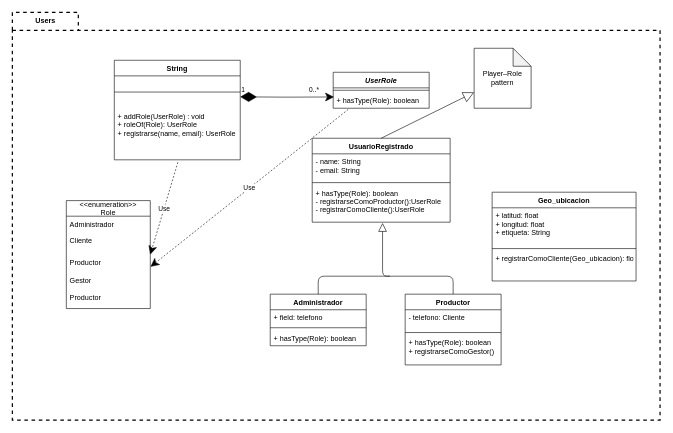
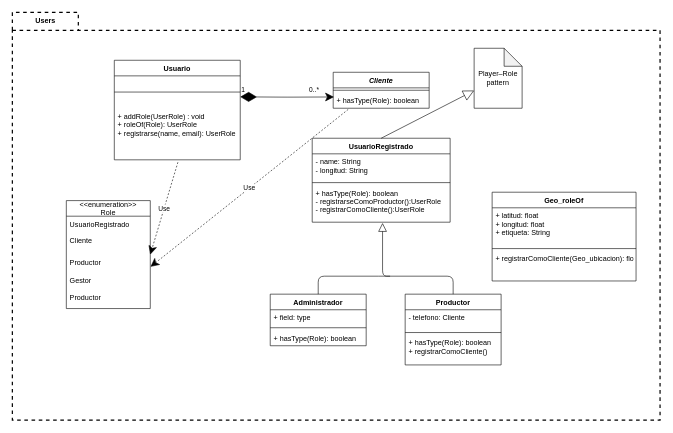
  <mxCell id="0" />
  <mxCell id="1" parent="0" />
  <mxCell id="2" value="Users" style="shape=folder;fontStyle=1;tabWidth=110;tabHeight=30;tabPosition=left;html=1;boundedLbl=1;labelInHeader=1;container=0;collapsible=0;recursiveResize=0;dashed=1;fillColor=none;strokeWidth=2;" parent="1" vertex="1"><mxGeometry x="20" width="1080" height="680" as="geometry" y="20" /></mxCell>
- <mxCell id="3" value="Player–Role pattern" style="shape=note;whiteSpace=wrap;html=1;backgroundOutline=1;darkOpacity=0.05;" parent="1" vertex="1"><mxGeometry x="790" y="80" width="95" height="100" as="geometry" /></mxCell>
- <mxCell id="4" value="String&#10;" style="swimlane;fontStyle=1;align=center;verticalAlign=top;childLayout=stackLayout;horizontal=1;startSize=26;horizontalStack=0;resizeParent=1;resizeParentMax=0;resizeLast=0;collapsible=1;marginBottom=0;" parent="1" vertex="1"><mxGeometry x="190" y="100" width="210" height="166" as="geometry" /></mxCell>
+ <mxCell id="3" value="Player–Role pattern" style="shape=note;whiteSpace=wrap;html=1;backgroundOutline=1;darkOpacity=0.05;" parent="1" vertex="1"><mxGeometry x="790" y="80" width="80" height="100" as="geometry" /></mxCell>
+ <mxCell id="4" value="Usuario&#10;" style="swimlane;fontStyle=1;align=center;verticalAlign=top;childLayout=stackLayout;horizontal=1;startSize=26;horizontalStack=0;resizeParent=1;resizeParentMax=0;resizeLast=0;collapsible=1;marginBottom=0;" parent="1" vertex="1"><mxGeometry x="190" y="100" width="210" height="166" as="geometry" /></mxCell>
  <mxCell id="5" value="" style="line;strokeWidth=1;fillColor=none;align=left;verticalAlign=middle;spacingTop=-1;spacingLeft=3;spacingRight=3;rotatable=0;labelPosition=right;points=[];portConstraint=eastwest;" parent="4" vertex="1"><mxGeometry y="26" width="210" height="54" as="geometry" /></mxCell>
  <mxCell id="6" value="+ addRole(UserRole) : void&#10;+ roleOf(Role): UserRole&#10;+ registrarse(name, email): UserRole" style="text;strokeColor=none;fillColor=none;align=left;verticalAlign=top;spacingLeft=4;spacingRight=4;overflow=hidden;rotatable=0;points=[[0,0.5],[1,0.5]];portConstraint=eastwest;" parent="4" vertex="1"><mxGeometry y="80" width="210" height="86" as="geometry" /></mxCell>
  <mxCell id="7" value="Productor" style="swimlane;fontStyle=1;align=center;verticalAlign=top;childLayout=stackLayout;horizontal=1;startSize=26;horizontalStack=0;resizeParent=1;resizeParentMax=0;resizeLast=0;collapsible=1;marginBottom=0;" parent="1" vertex="1"><mxGeometry x="675" y="490" width="160" height="118" as="geometry" /></mxCell>
  <mxCell id="8" value="- telefono: Cliente" style="text;strokeColor=none;fillColor=none;align=left;verticalAlign=top;spacingLeft=4;spacingRight=4;overflow=hidden;rotatable=0;points=[[0,0.5],[1,0.5]];portConstraint=eastwest;" parent="7" vertex="1"><mxGeometry y="26" width="160" height="34" as="geometry" /></mxCell>
  <mxCell id="9" value="" style="line;strokeWidth=1;fillColor=none;align=left;verticalAlign=middle;spacingTop=-1;spacingLeft=3;spacingRight=3;rotatable=0;labelPosition=right;points=[];portConstraint=eastwest;" parent="7" vertex="1"><mxGeometry y="60" width="160" height="8" as="geometry" /></mxCell>
- <mxCell id="10" value="+ hasType(Role): boolean&#10;+ registrarseComoGestor()" style="text;strokeColor=none;fillColor=none;align=left;verticalAlign=top;spacingLeft=4;spacingRight=4;overflow=hidden;rotatable=0;points=[[0,0.5],[1,0.5]];portConstraint=eastwest;" parent="7" vertex="1"><mxGeometry y="68" width="160" height="50" as="geometry" /></mxCell>
+ <mxCell id="10" value="+ hasType(Role): boolean&#10;+ registrarComoCliente()" style="text;strokeColor=none;fillColor=none;align=left;verticalAlign=top;spacingLeft=4;spacingRight=4;overflow=hidden;rotatable=0;points=[[0,0.5],[1,0.5]];portConstraint=eastwest;" parent="7" vertex="1"><mxGeometry y="68" width="160" height="50" as="geometry" /></mxCell>
  <mxCell id="11" value="Administrador" style="swimlane;fontStyle=1;align=center;verticalAlign=top;childLayout=stackLayout;horizontal=1;startSize=26;horizontalStack=0;resizeParent=1;resizeParentMax=0;resizeLast=0;collapsible=1;marginBottom=0;" parent="1" vertex="1"><mxGeometry x="450" y="490" width="160" height="86" as="geometry" /></mxCell>
- <mxCell id="12" value="+ field: telefono" style="text;strokeColor=none;fillColor=none;align=left;verticalAlign=top;spacingLeft=4;spacingRight=4;overflow=hidden;rotatable=0;points=[[0,0.5],[1,0.5]];portConstraint=eastwest;" parent="11" vertex="1"><mxGeometry y="26" width="160" height="26" as="geometry" /></mxCell>
+ <mxCell id="12" value="+ field: type" style="text;strokeColor=none;fillColor=none;align=left;verticalAlign=top;spacingLeft=4;spacingRight=4;overflow=hidden;rotatable=0;points=[[0,0.5],[1,0.5]];portConstraint=eastwest;" parent="11" vertex="1"><mxGeometry y="26" width="160" height="26" as="geometry" /></mxCell>
  <mxCell id="13" value="" style="line;strokeWidth=1;fillColor=none;align=left;verticalAlign=middle;spacingTop=-1;spacingLeft=3;spacingRight=3;rotatable=0;labelPosition=right;points=[];portConstraint=eastwest;" parent="11" vertex="1"><mxGeometry y="52" width="160" height="8" as="geometry" /></mxCell>
  <mxCell id="14" value="+ hasType(Role): boolean" style="text;strokeColor=none;fillColor=none;align=left;verticalAlign=top;spacingLeft=4;spacingRight=4;overflow=hidden;rotatable=0;points=[[0,0.5],[1,0.5]];portConstraint=eastwest;" parent="11" vertex="1"><mxGeometry y="60" width="160" height="26" as="geometry" /></mxCell>
- <mxCell id="15" value="UserRole" style="swimlane;fontStyle=3;align=center;verticalAlign=top;childLayout=stackLayout;horizontal=1;startSize=26;horizontalStack=0;resizeParent=1;resizeParentMax=0;resizeLast=0;collapsible=1;marginBottom=0;" parent="1" vertex="1"><mxGeometry x="555" y="120" width="160" height="60" as="geometry" /></mxCell>
+ <mxCell id="15" value="Cliente" style="swimlane;fontStyle=3;align=center;verticalAlign=top;childLayout=stackLayout;horizontal=1;startSize=26;horizontalStack=0;resizeParent=1;resizeParentMax=0;resizeLast=0;collapsible=1;marginBottom=0;" parent="1" vertex="1"><mxGeometry x="555" y="120" width="160" height="60" as="geometry" /></mxCell>
  <mxCell id="16" value="" style="line;strokeWidth=1;fillColor=none;align=left;verticalAlign=middle;spacingTop=-1;spacingLeft=3;spacingRight=3;rotatable=0;labelPosition=right;points=[];portConstraint=eastwest;" parent="15" vertex="1"><mxGeometry y="26" width="160" height="8" as="geometry" /></mxCell>
  <mxCell id="17" value="+ hasType(Role): boolean" style="text;strokeColor=none;fillColor=none;align=left;verticalAlign=top;spacingLeft=4;spacingRight=4;overflow=hidden;rotatable=0;points=[[0,0.5],[1,0.5]];portConstraint=eastwest;" parent="15" vertex="1"><mxGeometry y="34" width="160" height="26" as="geometry" /></mxCell>
  <mxCell id="18" value="UsuarioRegistrado" style="swimlane;fontStyle=1;align=center;verticalAlign=top;childLayout=stackLayout;horizontal=1;startSize=26;horizontalStack=0;resizeParent=1;resizeParentMax=0;resizeLast=0;collapsible=1;marginBottom=0;" parent="1" vertex="1"><mxGeometry x="520" y="230" width="230" height="140" as="geometry" /></mxCell>
- <mxCell id="19" value="- name: String&#10;- email: String&#10;&#10;" style="text;strokeColor=none;fillColor=none;align=left;verticalAlign=top;spacingLeft=4;spacingRight=4;overflow=hidden;rotatable=0;points=[[0,0.5],[1,0.5]];portConstraint=eastwest;" parent="18" vertex="1"><mxGeometry y="26" width="230" height="44" as="geometry" /></mxCell>
+ <mxCell id="19" value="- name: String&#10;- longitud: String&#10;&#10;" style="text;strokeColor=none;fillColor=none;align=left;verticalAlign=top;spacingLeft=4;spacingRight=4;overflow=hidden;rotatable=0;points=[[0,0.5],[1,0.5]];portConstraint=eastwest;" parent="18" vertex="1"><mxGeometry y="26" width="230" height="44" as="geometry" /></mxCell>
  <mxCell id="20" value="" style="line;strokeWidth=1;fillColor=none;align=left;verticalAlign=middle;spacingTop=-1;spacingLeft=3;spacingRight=3;rotatable=0;labelPosition=right;points=[];portConstraint=eastwest;" parent="18" vertex="1"><mxGeometry y="70" width="230" height="8" as="geometry" /></mxCell>
  <mxCell id="21" value="+ hasType(Role): boolean&#10;- registrarseComoProductor():UserRole&#10;- registrarComoCliente():UserRole" style="text;strokeColor=none;fillColor=none;align=left;verticalAlign=top;spacingLeft=4;spacingRight=4;overflow=hidden;rotatable=0;points=[[0,0.5],[1,0.5]];portConstraint=eastwest;" parent="18" vertex="1"><mxGeometry y="78" width="230" height="62" as="geometry" /></mxCell>
  <mxCell id="22" value="" style="endArrow=block;endSize=16;endFill=0;html=1;exitX=0.5;exitY=0;exitDx=0;exitDy=0;" parent="1" source="18" target="3" edge="1"><mxGeometry width="160" relative="1" as="geometry"><mxPoint x="530" y="190" as="sourcePoint" /><mxPoint x="590" y="190" as="targetPoint" /></mxGeometry></mxCell>
  <mxCell id="23" value="1" style="endArrow=classic;html=1;endSize=12;startArrow=diamondThin;startSize=25;startFill=1;edgeStyle=orthogonalEdgeStyle;align=left;verticalAlign=bottom;entryX=0.008;entryY=0.277;entryDx=0;entryDy=0;entryPerimeter=0;endFill=1;" parent="1" target="17" edge="1"><mxGeometry x="-1" y="3" relative="1" as="geometry"><mxPoint x="400" y="161" as="sourcePoint" /><mxPoint x="519.84" y="158.606" as="targetPoint" /></mxGeometry></mxCell>
  <mxCell id="24" value="0..*" style="edgeLabel;html=1;align=center;verticalAlign=middle;resizable=0;points=[];" parent="23" vertex="1" connectable="0"><mxGeometry x="0.779" y="1" relative="1" as="geometry"><mxPoint x="-16.48" y="-10.93" as="offset" /></mxGeometry></mxCell>
  <mxCell id="25" value="&lt;&lt;enumeration&gt;&gt;&#10;Role" style="swimlane;fontStyle=0;childLayout=stackLayout;horizontal=1;startSize=26;fillColor=none;horizontalStack=0;resizeParent=1;resizeParentMax=0;resizeLast=0;collapsible=1;marginBottom=0;" parent="1" vertex="1"><mxGeometry x="110" y="334" width="140" height="180" as="geometry" /></mxCell>
- <mxCell id="26" value="Administrador&#10;&#10;Cliente" style="text;strokeColor=none;fillColor=none;align=left;verticalAlign=top;spacingLeft=4;spacingRight=4;overflow=hidden;rotatable=0;points=[[0,0.5],[1,0.5]];portConstraint=eastwest;" parent="25" vertex="1"><mxGeometry y="26" width="140" height="64" as="geometry" /></mxCell>
+ <mxCell id="26" value="UsuarioRegistrado&#10;&#10;Cliente" style="text;strokeColor=none;fillColor=none;align=left;verticalAlign=top;spacingLeft=4;spacingRight=4;overflow=hidden;rotatable=0;points=[[0,0.5],[1,0.5]];portConstraint=eastwest;" parent="25" vertex="1"><mxGeometry y="26" width="140" height="64" as="geometry" /></mxCell>
  <mxCell id="27" value="Productor" style="text;strokeColor=none;fillColor=none;align=left;verticalAlign=top;spacingLeft=4;spacingRight=4;overflow=hidden;rotatable=0;points=[[0,0.5],[1,0.5]];portConstraint=eastwest;" parent="25" vertex="1"><mxGeometry y="90" width="140" height="30" as="geometry" /></mxCell>
  <mxCell id="28" value="Gestor&#10;&#10;Productor" style="text;strokeColor=none;fillColor=none;align=left;verticalAlign=top;spacingLeft=4;spacingRight=4;overflow=hidden;rotatable=0;points=[[0,0.5],[1,0.5]];portConstraint=eastwest;" parent="25" vertex="1"><mxGeometry y="120" width="140" height="60" as="geometry" /></mxCell>
  <mxCell id="29" value="Use" style="endArrow=classic;endSize=12;dashed=1;html=1;exitX=0.505;exitY=1.047;exitDx=0;exitDy=0;exitPerimeter=0;entryX=1;entryY=0;entryDx=0;entryDy=0;entryPerimeter=0;endFill=1;" parent="1" source="6" target="27" edge="1"><mxGeometry width="160" relative="1" as="geometry"><mxPoint x="450" y="330" as="sourcePoint" /><mxPoint x="610" y="330" as="targetPoint" /></mxGeometry></mxCell>
  <mxCell id="30" value="Use" style="endArrow=classic;endSize=12;dashed=1;html=1;exitX=0.156;exitY=1.077;exitDx=0;exitDy=0;exitPerimeter=0;entryX=1.003;entryY=0.677;entryDx=0;entryDy=0;entryPerimeter=0;endFill=1;" parent="1" source="17" target="27" edge="1"><mxGeometry width="160" relative="1" as="geometry"><mxPoint x="450" y="230" as="sourcePoint" /><mxPoint x="250" y="390" as="targetPoint" /></mxGeometry></mxCell>
  <mxCell id="31" value="" style="endArrow=none;endFill=0;endSize=12;html=1;entryX=0.5;entryY=0;entryDx=0;entryDy=0;exitX=0.5;exitY=0;exitDx=0;exitDy=0;" parent="1" source="7" target="11" edge="1"><mxGeometry width="160" relative="1" as="geometry"><mxPoint x="970" y="490" as="sourcePoint" /><mxPoint x="880" y="500" as="targetPoint" /><Array as="points"><mxPoint x="755" y="460" /><mxPoint x="640" y="460" /><mxPoint x="530" y="460" /></Array></mxGeometry></mxCell>
  <mxCell id="32" value="" style="endArrow=block;html=1;endSize=12;startArrow=none;startSize=25;startFill=0;edgeStyle=orthogonalEdgeStyle;align=left;verticalAlign=bottom;entryX=0.51;entryY=1.021;entryDx=0;entryDy=0;entryPerimeter=0;endFill=0;" edge="1" parent="1" target="21"><mxGeometry x="-1" y="3" relative="1" as="geometry"><mxPoint x="650" y="460" as="sourcePoint" /><mxPoint x="556.28" y="419.962" as="targetPoint" /><Array as="points"><mxPoint x="637" y="460" /></Array></mxGeometry></mxCell>
- <mxCell id="33" value="Geo_ubicacion" style="swimlane;fontStyle=1;align=center;verticalAlign=top;childLayout=stackLayout;horizontal=1;startSize=26;horizontalStack=0;resizeParent=1;resizeParentMax=0;resizeLast=0;collapsible=1;marginBottom=0;" vertex="1" parent="1"><mxGeometry x="820" y="320" width="240" height="148" as="geometry" /></mxCell>
+ <mxCell id="33" value="Geo_roleOf" style="swimlane;fontStyle=1;align=center;verticalAlign=top;childLayout=stackLayout;horizontal=1;startSize=26;horizontalStack=0;resizeParent=1;resizeParentMax=0;resizeLast=0;collapsible=1;marginBottom=0;" vertex="1" parent="1"><mxGeometry x="820" y="320" width="240" height="148" as="geometry" /></mxCell>
  <mxCell id="34" value="+ latitud: float&#10;+ longitud: float&#10;+ etiqueta: String" style="text;strokeColor=none;fillColor=none;align=left;verticalAlign=top;spacingLeft=4;spacingRight=4;overflow=hidden;rotatable=0;points=[[0,0.5],[1,0.5]];portConstraint=eastwest;" vertex="1" parent="33"><mxGeometry y="26" width="240" height="64" as="geometry" /></mxCell>
  <mxCell id="35" value="" style="line;strokeWidth=1;fillColor=none;align=left;verticalAlign=middle;spacingTop=-1;spacingLeft=3;spacingRight=3;rotatable=0;labelPosition=right;points=[];portConstraint=eastwest;" vertex="1" parent="33"><mxGeometry y="90" width="240" height="8" as="geometry" /></mxCell>
  <mxCell id="36" value="+ registrarComoCliente(Geo_ubicacion): float" style="text;strokeColor=none;fillColor=none;align=left;verticalAlign=top;spacingLeft=4;spacingRight=4;overflow=hidden;rotatable=0;points=[[0,0.5],[1,0.5]];portConstraint=eastwest;" vertex="1" parent="33"><mxGeometry y="98" width="240" height="50" as="geometry" /></mxCell>
